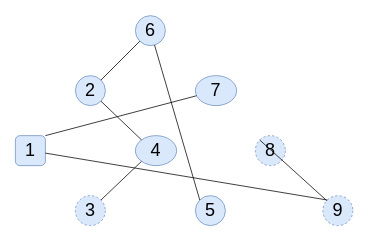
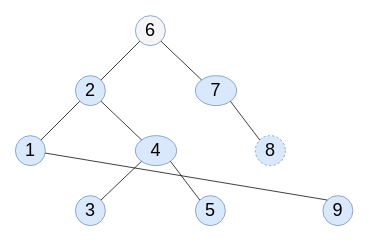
  <mxCell id="0" />
  <mxCell id="1" parent="0" />
- <mxCell id="2" value="&lt;font style=&quot;font-size: 24px;&quot;&gt;6&lt;/font&gt;" style="ellipse;whiteSpace=wrap;html=1;fillColor=#dae8fc;strokeColor=#6c8ebf;" vertex="1" parent="1"><mxGeometry x="180" y="20" width="40" height="40" as="geometry" /></mxCell>
+ <mxCell id="2" value="&lt;font style=&quot;font-size: 24px;&quot;&gt;6&lt;/font&gt;" style="ellipse;whiteSpace=wrap;html=1;fillColor=#f5f5f5;strokeColor=#6c8ebf;" vertex="1" parent="1"><mxGeometry x="180" y="20" width="40" height="40" as="geometry" /></mxCell>
  <mxCell id="3" value="&lt;font style=&quot;font-size: 24px;&quot;&gt;2&lt;/font&gt;" style="ellipse;whiteSpace=wrap;html=1;direction=south;fillColor=#dae8fc;strokeColor=#6c8ebf;" vertex="1" parent="1"><mxGeometry x="100" y="100" width="40" height="40" as="geometry" /></mxCell>
  <mxCell id="4" value="&lt;font style=&quot;font-size: 24px;&quot;&gt;7&lt;/font&gt;" style="ellipse;whiteSpace=wrap;html=1;fillColor=#dae8fc;strokeColor=#6c8ebf;" vertex="1" parent="1"><mxGeometry x="260" y="100" width="55" height="40" as="geometry" /></mxCell>
  <mxCell id="5" value="&lt;font style=&quot;font-size: 24px;&quot;&gt;8&lt;/font&gt;" style="ellipse;whiteSpace=wrap;html=1;fillColor=#dae8fc;strokeColor=#6c8ebf;dashed=1;" vertex="1" parent="1"><mxGeometry x="340" y="180" width="40" height="40" as="geometry" /></mxCell>
  <mxCell id="6" value="&lt;font style=&quot;font-size: 24px;&quot;&gt;4&lt;/font&gt;" style="ellipse;whiteSpace=wrap;html=1;fillColor=#dae8fc;strokeColor=#6c8ebf;" vertex="1" parent="1"><mxGeometry x="180" y="180" width="55" height="40" as="geometry" /></mxCell>
  <mxCell id="7" value="&lt;font style=&quot;font-size: 24px;&quot;&gt;5&lt;/font&gt;" style="ellipse;whiteSpace=wrap;html=1;fillColor=#dae8fc;strokeColor=#6c8ebf;" vertex="1" parent="1"><mxGeometry x="260" y="260" width="40" height="40" as="geometry" /></mxCell>
- <mxCell id="8" value="&lt;font style=&quot;font-size: 24px;&quot;&gt;3&lt;/font&gt;" style="ellipse;whiteSpace=wrap;html=1;fillColor=#dae8fc;strokeColor=#6c8ebf;dashed=1;" vertex="1" parent="1"><mxGeometry x="100" y="260" width="40" height="40" as="geometry" /></mxCell>
- <mxCell id="9" value="&lt;font style=&quot;font-size: 24px;&quot;&gt;1&lt;/font&gt;" style="whiteSpace=wrap;html=1;fillColor=#dae8fc;strokeColor=#6c8ebf;rounded=1;" vertex="1" parent="1"><mxGeometry x="20" y="180" width="40" height="40" as="geometry" /></mxCell>
- <mxCell id="10" value="&lt;font style=&quot;font-size: 24px;&quot;&gt;9&lt;/font&gt;" style="ellipse;whiteSpace=wrap;html=1;fillColor=#dae8fc;strokeColor=#6c8ebf;dashed=1;" vertex="1" parent="1"><mxGeometry x="430" y="260" width="40" height="40" as="geometry" /></mxCell>
+ <mxCell id="8" value="&lt;font style=&quot;font-size: 24px;&quot;&gt;3&lt;/font&gt;" style="ellipse;whiteSpace=wrap;html=1;fillColor=#dae8fc;strokeColor=#6c8ebf;" vertex="1" parent="1"><mxGeometry x="100" y="260" width="40" height="40" as="geometry" /></mxCell>
+ <mxCell id="9" value="&lt;font style=&quot;font-size: 24px;&quot;&gt;1&lt;/font&gt;" style="ellipse;whiteSpace=wrap;html=1;fillColor=#dae8fc;strokeColor=#6c8ebf;" vertex="1" parent="1"><mxGeometry x="20" y="180" width="40" height="40" as="geometry" /></mxCell>
+ <mxCell id="10" value="&lt;font style=&quot;font-size: 24px;&quot;&gt;9&lt;/font&gt;" style="ellipse;whiteSpace=wrap;html=1;fillColor=#dae8fc;strokeColor=#6c8ebf;" vertex="1" parent="1"><mxGeometry x="430" y="260" width="40" height="40" as="geometry" /></mxCell>
  <mxCell id="11" value="" style="endArrow=none;html=1;rounded=0;exitX=0;exitY=0;exitDx=0;exitDy=0;entryX=0;entryY=1;entryDx=0;entryDy=0;" edge="1" parent="1"><mxGeometry width="50" height="50" relative="1" as="geometry"><mxPoint x="134" y="106" as="sourcePoint" /><mxPoint x="186" y="54" as="targetPoint" /></mxGeometry></mxCell>
  <mxCell id="12" value="" style="endArrow=none;html=1;rounded=0;exitX=1;exitY=0;exitDx=0;exitDy=0;entryX=0;entryY=1;entryDx=0;entryDy=0;" edge="1" parent="1" source="8" target="6"><mxGeometry width="50" height="50" relative="1" as="geometry"><mxPoint x="140" y="262" as="sourcePoint" /><mxPoint x="192" y="210" as="targetPoint" /></mxGeometry></mxCell>
- <mxCell id="13" value="" style="endArrow=none;html=1;rounded=0;exitX=1;exitY=0;exitDx=0;exitDy=0;" edge="1" parent="1" source="9" target="4"><mxGeometry width="50" height="50" relative="1" as="geometry"><mxPoint x="50" y="342" as="sourcePoint" /><mxPoint x="102" y="290" as="targetPoint" /></mxGeometry></mxCell>
- <mxCell id="14" value="" style="endArrow=none;html=1;rounded=0;exitX=0;exitY=0;exitDx=0;exitDy=0;" edge="1" parent="1" source="7" target="2"><mxGeometry width="50" height="50" relative="1" as="geometry"><mxPoint x="290" y="262" as="sourcePoint" /><mxPoint x="342" y="210" as="targetPoint" /></mxGeometry></mxCell>
+ <mxCell id="13" value="" style="endArrow=none;html=1;rounded=0;exitX=1;exitY=0;exitDx=0;exitDy=0;" edge="1" parent="1" source="9" target="3"><mxGeometry width="50" height="50" relative="1" as="geometry"><mxPoint x="50" y="342" as="sourcePoint" /><mxPoint x="102" y="290" as="targetPoint" /></mxGeometry></mxCell>
+ <mxCell id="14" value="" style="endArrow=none;html=1;rounded=0;exitX=0;exitY=0;exitDx=0;exitDy=0;entryX=1;entryY=1;entryDx=0;entryDy=0;" edge="1" parent="1" source="7" target="6"><mxGeometry width="50" height="50" relative="1" as="geometry"><mxPoint x="290" y="262" as="sourcePoint" /><mxPoint x="342" y="210" as="targetPoint" /></mxGeometry></mxCell>
  <mxCell id="15" value="" style="endArrow=none;html=1;rounded=0;exitX=0;exitY=0;exitDx=0;exitDy=0;entryX=1;entryY=0;entryDx=0;entryDy=0;" edge="1" parent="1" source="6" target="3"><mxGeometry width="50" height="50" relative="1" as="geometry"><mxPoint x="202" y="192" as="sourcePoint" /><mxPoint x="150" y="140" as="targetPoint" /></mxGeometry></mxCell>
- <mxCell id="17" value="" style="endArrow=none;html=1;rounded=0;exitX=0;exitY=0;exitDx=0;exitDy=0;" edge="1" parent="1" source="5" target="10"><mxGeometry width="50" height="50" relative="1" as="geometry"><mxPoint x="352" y="192" as="sourcePoint" /><mxPoint x="300" y="140" as="targetPoint" /></mxGeometry></mxCell>
+ <mxCell id="16" value="" style="endArrow=none;html=1;rounded=0;exitX=0;exitY=0;exitDx=0;exitDy=0;entryX=1;entryY=1;entryDx=0;entryDy=0;" edge="1" parent="1" source="4" target="2"><mxGeometry width="50" height="50" relative="1" as="geometry"><mxPoint x="196" y="196" as="sourcePoint" /><mxPoint x="144" y="144" as="targetPoint" /></mxGeometry></mxCell>
+ <mxCell id="17" value="" style="endArrow=none;html=1;rounded=0;exitX=0;exitY=0;exitDx=0;exitDy=0;entryX=1;entryY=1;entryDx=0;entryDy=0;" edge="1" parent="1" source="5" target="4"><mxGeometry width="50" height="50" relative="1" as="geometry"><mxPoint x="352" y="192" as="sourcePoint" /><mxPoint x="300" y="140" as="targetPoint" /></mxGeometry></mxCell>
  <mxCell id="18" value="" style="endArrow=none;html=1;rounded=0;exitX=0;exitY=0;exitDx=0;exitDy=0;" edge="1" parent="1" source="10" target="9"><mxGeometry width="50" height="50" relative="1" as="geometry"><mxPoint x="422" y="272" as="sourcePoint" /><mxPoint x="370" y="220" as="targetPoint" /></mxGeometry></mxCell>
